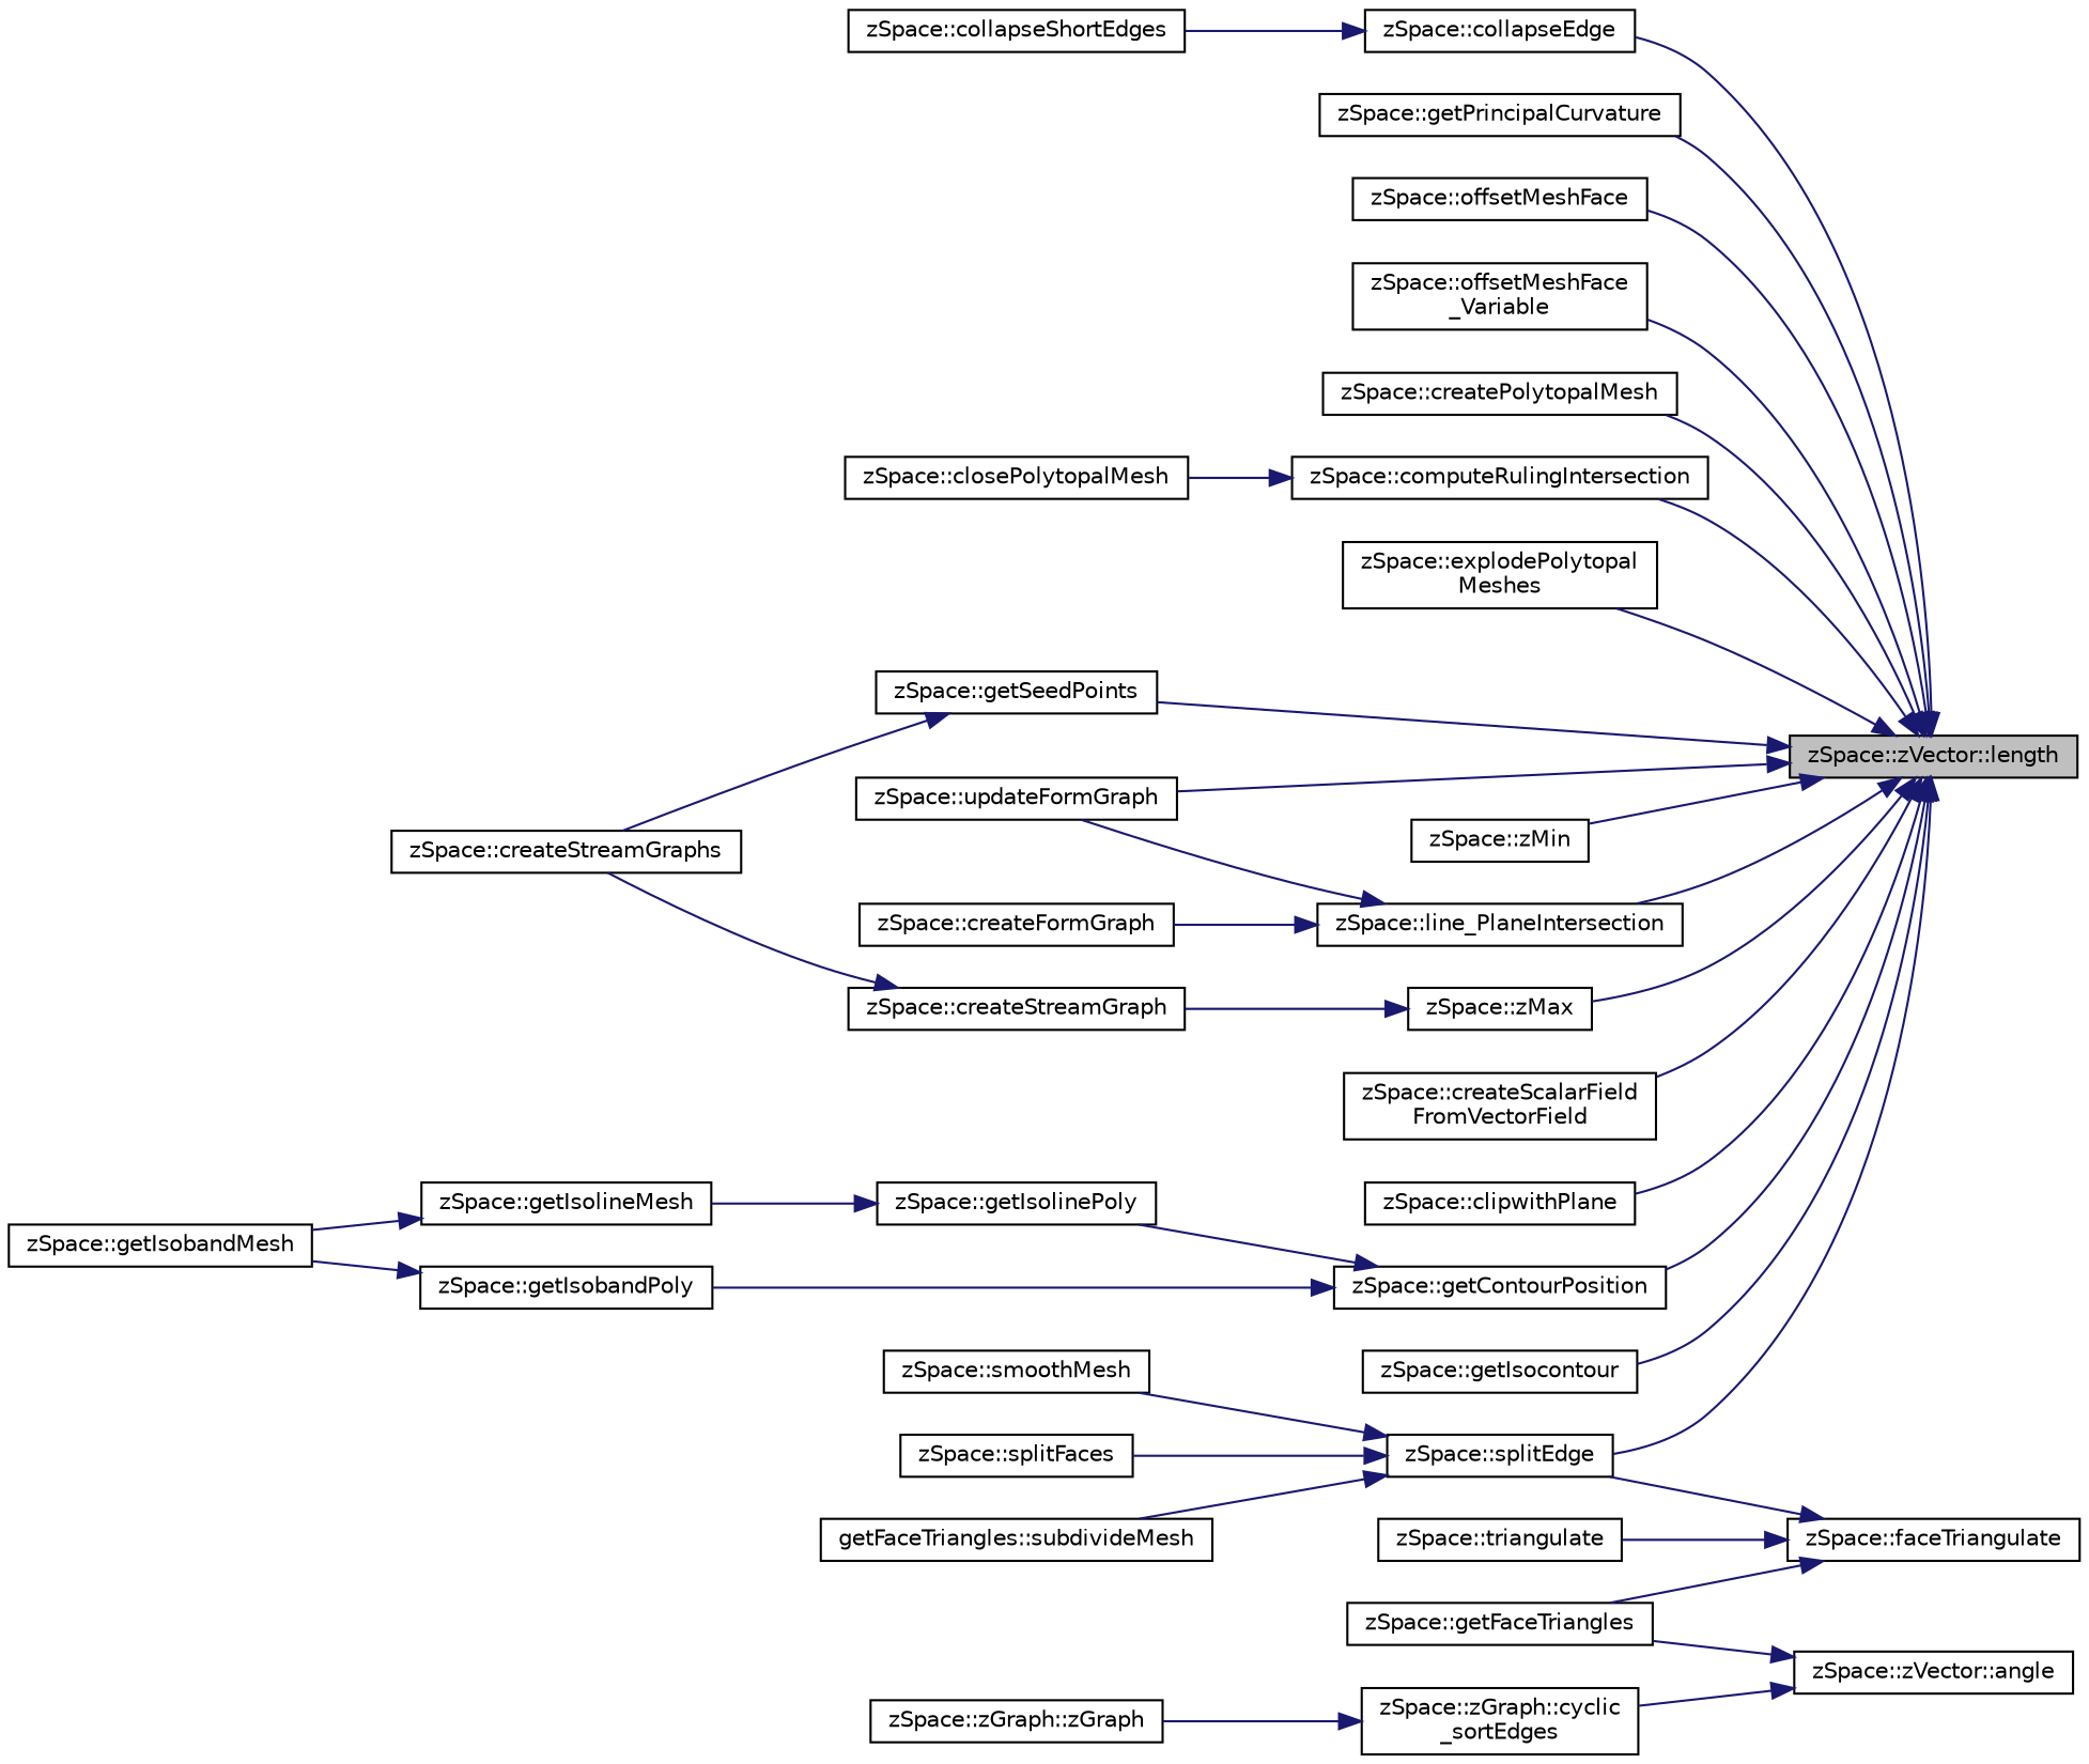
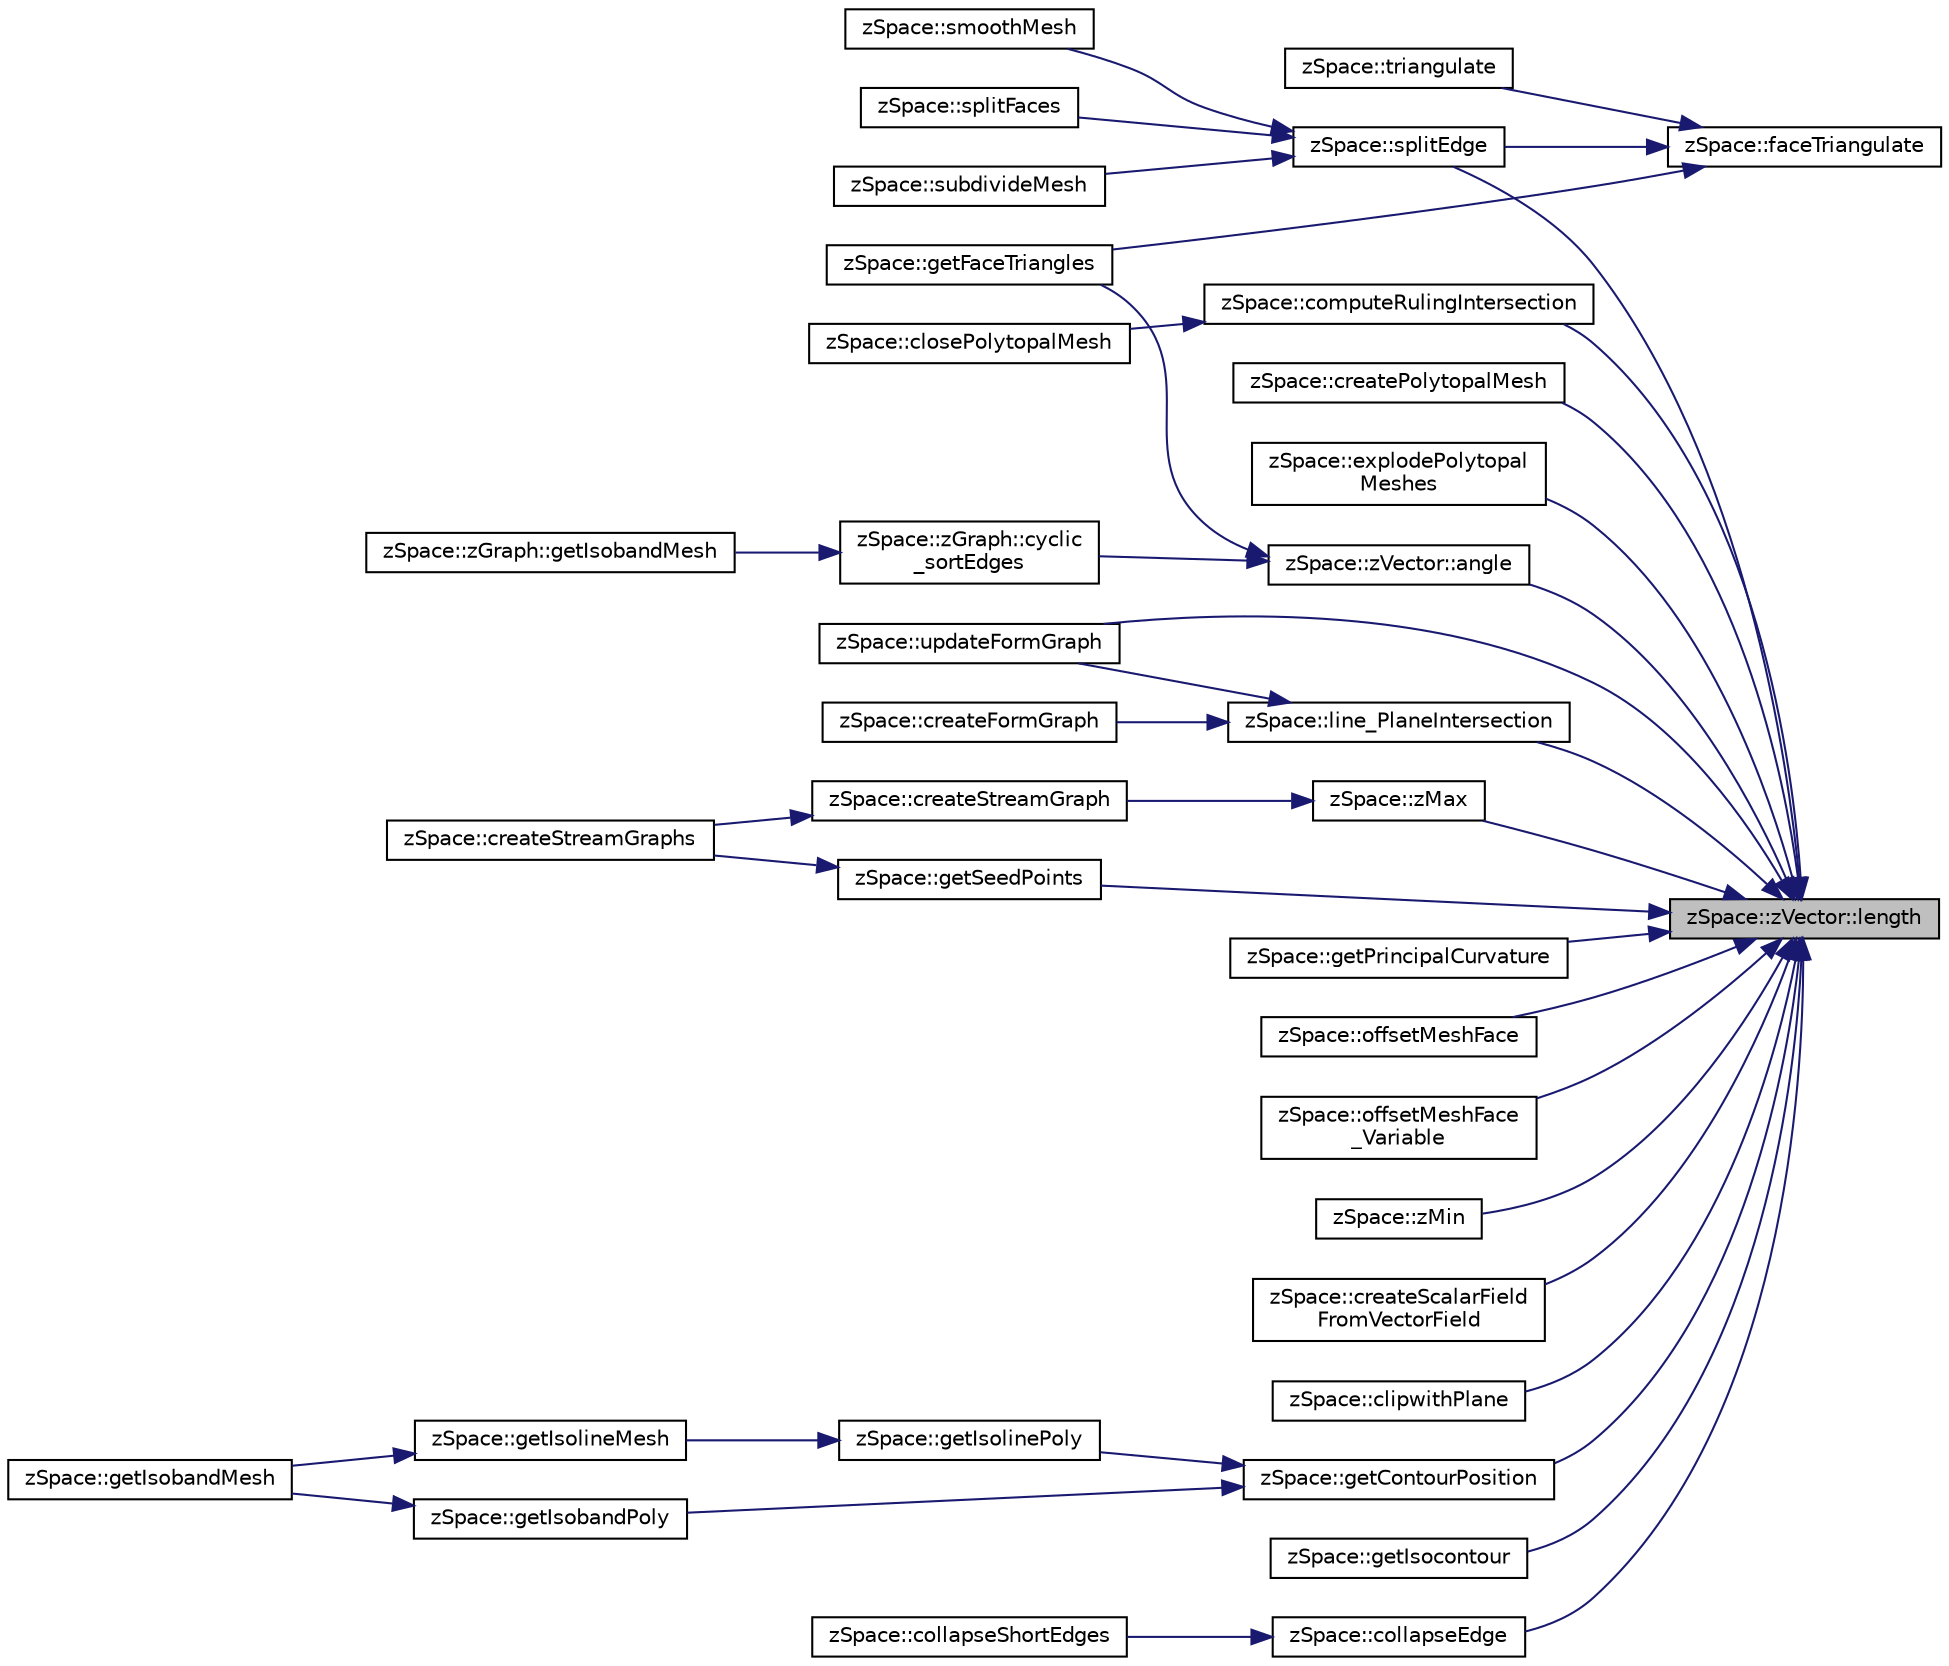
  digraph {
    rankdir=RL
    node [color=black fillcolor=white fontname=Helvetica fontsize=10 shape=record style=filled]
    edge [color=midnightblue dir=back fontname=Helvetica fontsize=10 labelfontname=Helvetica labelfontsize=10 style=solid]
    n1 [fillcolor=grey75 fontcolor=black height=0.2 label="zSpace::zVector::length" width=0.4]
    n2 [height=0.2 label="zSpace::createPolytopalMesh" width=0.4]
    n3 [height=0.2 label="zSpace::computeRulingIntersection" width=0.4]
    n4 [height=0.2 label="zSpace::explodePolytopal\lMeshes" width=0.4]
    n5 [height=0.2 label="zSpace::updateFormGraph" width=0.4]
    n6 [height=0.2 label="zSpace::getSeedPoints" width=0.4]
    n7 [height=0.2 label="zSpace::zVector::angle" width=0.4]
    n8 [height=0.2 label="zSpace::splitEdge" width=0.4]
    n9 [height=0.2 label="zSpace::zMin" width=0.4]
    n10 [height=0.2 label="zSpace::zMax" width=0.4]
    n11 [height=0.2 label="zSpace::line_PlaneIntersection" width=0.4]
    n12 [height=0.2 label="zSpace::createScalarField\lFromVectorField" width=0.4]
    n13 [height=0.2 label="zSpace::clipwithPlane" width=0.4]
    n14 [height=0.2 label="zSpace::getContourPosition" width=0.4]
    n15 [height=0.2 label="zSpace::getIsocontour" width=0.4]
    n16 [height=0.2 label="zSpace::collapseEdge" width=0.4]
    n17 [height=0.2 label="zSpace::getPrincipalCurvature" width=0.4]
    n18 [height=0.2 label="zSpace::offsetMeshFace" width=0.4]
    n19 [height=0.2 label="zSpace::offsetMeshFace\l_Variable" width=0.4]
    n20 [height=0.2 label="zSpace::closePolytopalMesh" width=0.4]
    n21 [height=0.2 label="zSpace::createStreamGraph" width=0.4]
    n22 [height=0.2 label="zSpace::createStreamGraphs" width=0.4]
    n23 [height=0.2 label="zSpace::zGraph::cyclic\l_sortEdges" width=0.4]
    n24 [height=0.2 label="zSpace::getFaceTriangles" width=0.4]
    n25 [height=0.2 label="zSpace::splitFaces" width=0.4]
-   n26 [height=0.2 label="getFaceTriangles::subdivideMesh" width=0.4]
+   n26 [height=0.2 label="zSpace::subdivideMesh" width=0.4]
    n27 [height=0.2 label="zSpace::smoothMesh" width=0.4]
    n28 [height=0.2 label="zSpace::createFormGraph" width=0.4]
    n29 [height=0.2 label="zSpace::getIsolinePoly" width=0.4]
    n30 [height=0.2 label="zSpace::getIsobandPoly" width=0.4]
    n31 [height=0.2 label="zSpace::collapseShortEdges" width=0.4]
-   n32 [height=0.2 label="zSpace::zGraph::zGraph" width=0.4]
+   n32 [height=0.2 label="zSpace::zGraph::getIsobandMesh" width=0.4]
    n33 [height=0.2 label="zSpace::faceTriangulate" width=0.4]
    n34 [height=0.2 label="zSpace::triangulate" width=0.4]
    n35 [height=0.2 label="zSpace::getIsolineMesh" width=0.4]
    n36 [height=0.2 label="zSpace::getIsobandMesh" width=0.4]
    n1 -> n2
    n1 -> n3
    n1 -> n4
    n1 -> n5
    n1 -> n6
+   n1 -> n7
    n1 -> n8
    n1 -> n9
    n1 -> n10
    n1 -> n11
    n1 -> n12
    n1 -> n13
    n1 -> n14
    n1 -> n15
    n1 -> n16
    n1 -> n17
    n1 -> n18
    n1 -> n19
    n3 -> n20
    n6 -> n22
    n7 -> n23
    n7 -> n24
    n8 -> n25
    n8 -> n26
    n8 -> n27
    n10 -> n21
    n11 -> n5
    n11 -> n28
    n14 -> n29
    n14 -> n30
    n16 -> n31
    n21 -> n22
    n23 -> n32
    n29 -> n35
    n30 -> n36
    n33 -> n8
    n33 -> n24
    n33 -> n34
    n35 -> n36
  }
